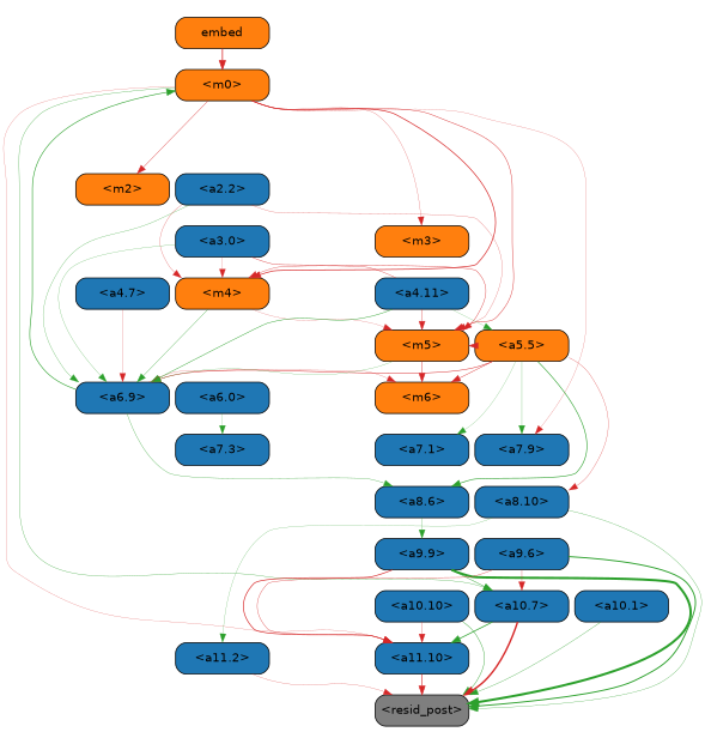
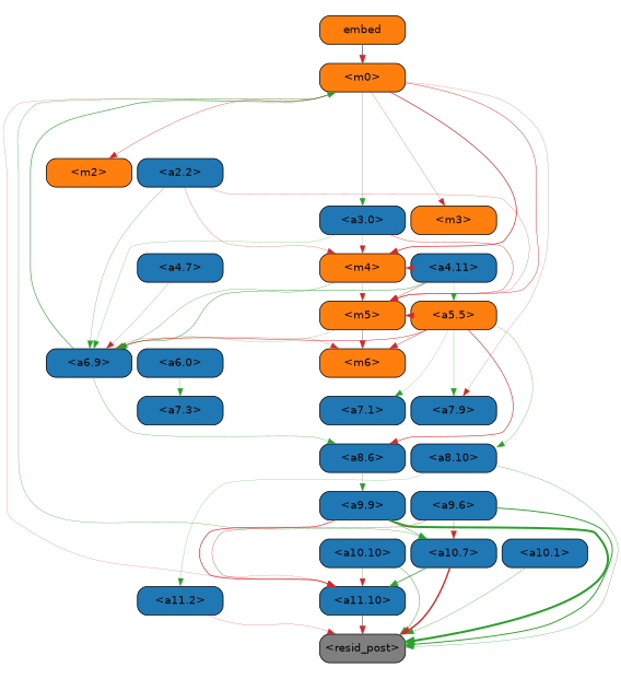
  strict digraph {
    compound=True
    nodesep=0.1
    ranksep=0.1
    node [fixedsize=true style="filled, rounded" color=black fillcolor="#1f77b4" fontname=Helvetica shape=box]
    edge [weight=10 color="#d62728" minlen=0.5]
    "6_invis" [height=.5 style=invis width=1.5 color="" fillcolor="" fontname="" shape=""]
    "<a6.9>" [height=.5 width=1.5]
    "<a6.0>" [height=.5 width=1.5]
    "<m6>" [fillcolor="#ff7f0e" height=.5 width=1.5]
    "0_invis" [height=.5 style=invis width=1.5 color="" fillcolor="" fontname="" shape=""]
    "<m0>" [fillcolor="#ff7f0e" height=.5 width=1.5]
    "-1_invis" [height=.5 style=invis width=1.5 color="" fillcolor="" fontname="" shape=""]
    embed [fillcolor="#ff7f0e" height=.5 width=1.5]
    "2_invis" [height=.5 style=invis width=1.5 color="" fillcolor="" fontname="" shape=""]
    "<a2.2>" [height=.5 width=1.5]
    "<m2>" [fillcolor="#ff7f0e" height=.5 width=1.5]
    "11_invis" [height=.5 style=invis width=1.5 color="" fillcolor="" fontname="" shape=""]
    "<a11.10>" [height=.5 width=1.5]
    "<a11.2>" [height=.5 width=1.5]
    "3_invis" [height=.5 style=invis width=1.5 color="" fillcolor="" fontname="" shape=""]
    "<a3.0>" [height=.5 width=1.5]
    "<m3>" [fillcolor="#ff7f0e" height=.5 width=1.5]
    "10_invis" [height=.5 style=invis width=1.5 color="" fillcolor="" fontname="" shape=""]
    "<a10.10>" [height=.5 width=1.5]
    "<a10.7>" [height=.5 width=1.5]
    "<a10.1>" [height=.5 width=1.5]
    "8_invis" [height=.5 style=invis width=1.5 color="" fillcolor="" fontname="" shape=""]
    "<a8.10>" [height=.5 width=1.5]
    "<a8.6>" [height=.5 width=1.5]
    "7_invis" [height=.5 style=invis width=1.5 color="" fillcolor="" fontname="" shape=""]
    "<a7.1>" [height=.5 width=1.5]
    "<a7.9>" [height=.5 width=1.5]
    "<a7.3>" [height=.5 width=1.5]
    "4_invis" [height=.5 style=invis width=1.5 color="" fillcolor="" fontname="" shape=""]
    "<m4>" [fillcolor="#ff7f0e" height=.5 width=1.5]
    "<a4.11>" [height=.5 width=1.5]
    "<a4.7>" [height=.5 width=1.5]
    "1_invis" [height=.5 style=invis width=1.5 color="" fillcolor="" fontname="" shape=""]
    "9_invis" [height=.5 style=invis width=1.5 color="" fillcolor="" fontname="" shape=""]
    "<a9.9>" [height=.5 width=1.5]
    "<a9.6>" [height=.5 width=1.5]
    "12_invis" [height=.5 style=invis width=1.5 color="" fillcolor="" fontname="" shape=""]
    "<resid_post>" [fillcolor="#7f7f7f" height=.5 width=1.5]
    "5_invis" [height=.5 style=invis width=1.5 color="" fillcolor="" fontname="" shape=""]
    "<a5.5>" [fillcolor="#ff7f0e" height=.5 width=1.5]
    "<m5>" [fillcolor="#ff7f0e" height=.5 width=1.5]
    subgraph cluster_1 {
      color=invis
      rank=same
      "6_invis"
      "<a6.9>"
      "<a6.0>"
      "<m6>"
    }
    subgraph cluster_2 {
      color=invis
      rank=same
      "0_invis"
      "<m0>"
    }
    subgraph cluster_3 {
      color=invis
      rank=same
      "-1_invis"
      embed
    }
    subgraph cluster_4 {
      color=invis
      rank=same
      "2_invis"
      "<a2.2>"
      "<m2>"
    }
    subgraph cluster_5 {
      color=invis
      rank=same
      "11_invis"
      "<a11.10>"
      "<a11.2>"
    }
    subgraph cluster_6 {
      color=invis
      rank=same
      "3_invis"
      "<a3.0>"
      "<m3>"
    }
    subgraph cluster_7 {
      color=invis
      rank=same
      "10_invis"
      "<a10.10>"
      "<a10.7>"
      "<a10.1>"
    }
    subgraph cluster_8 {
      color=invis
      rank=same
      "8_invis"
      "<a8.10>"
      "<a8.6>"
    }
    subgraph cluster_9 {
      color=invis
      rank=same
      "7_invis"
      "<a7.1>"
      "<a7.9>"
      "<a7.3>"
    }
    subgraph cluster_10 {
      color=invis
      rank=same
      "4_invis"
      "<m4>"
      "<a4.11>"
      "<a4.7>"
    }
    subgraph cluster_11 {
      color=invis
      rank=same
      "1_invis"
    }
    subgraph cluster_12 {
      color=invis
      rank=same
      "9_invis"
      "<a9.9>"
      "<a9.6>"
    }
    subgraph cluster_13 {
      color=invis
      rank=same
      "12_invis"
      "<resid_post>"
    }
    subgraph cluster_14 {
      color=invis
      rank=same
      "5_invis"
      "<a5.5>"
      "<m5>"
    }
    "6_invis" -> "7_invis" [style=invis weight=1000 color="" minlen=""]
    "<a6.9>" -> "<m6>" [penwidth=0.2841276302933693]
    "<a6.9>" -> "<m0>" [color="#2ca02c" penwidth=0.7949736714363098]
    "<a6.9>" -> "<a8.6>" [color="#2ca02c" penwidth=0.3986402750015259]
    "<a6.0>" -> "<a7.3>" [color="#2ca02c" penwidth=0.24510705471038818]
    "0_invis" -> "1_invis" [style=invis weight=1000 color="" minlen=""]
    "<m0>" -> "<m2>" [penwidth=0.4655391722917557]
    "<m0>" -> "<a11.10>" [penwidth=0.24844960123300552]
+   "<m0>" -> "<a3.0>" [color="#2ca02c" penwidth=0.3749217689037323]
    "<m0>" -> "<m3>" [penwidth=0.2953169569373131]
    "<m0>" -> "<a10.7>" [color="#2ca02c" penwidth=0.39803624153137207]
    "<m0>" -> "<a7.9>" [penwidth=0.25122588872909546]
    "<m0>" -> "<m4>" [penwidth=0.927332729101181]
    "<m0>" -> "<m5>" [penwidth=0.5722399055957794]
    "-1_invis" -> "0_invis" [style=invis weight=1000 color="" minlen=""]
    embed -> "<m0>" [penwidth=1.0304760932922363]
    "2_invis" -> "3_invis" [style=invis weight=1000 color="" minlen=""]
    "<a2.2>" -> "<a6.9>" [color="#2ca02c" penwidth=0.3462367057800293]
    "<a2.2>" -> "<m4>" [penwidth=0.31773363053798676]
    "<a2.2>" -> "<m5>" [penwidth=0.30011171847581863]
    "11_invis" -> "12_invis" [style=invis weight=1000 color="" minlen=""]
    "<a11.10>" -> "<resid_post>" [penwidth=0.8239023685455322]
    "<a11.2>" -> "<resid_post>" [penwidth=0.28778593987226486]
    "3_invis" -> "4_invis" [style=invis weight=1000 color="" minlen=""]
    "<a3.0>" -> "<a6.9>" [color="#2ca02c" penwidth=0.28770507127046585]
    "<a3.0>" -> "<m4>" [penwidth=0.2432345598936081]
    "<a3.0>" -> "<m5>" [penwidth=0.5089140236377716]
    "10_invis" -> "11_invis" [style=invis weight=1000 color="" minlen=""]
    "<a10.10>" -> "<a11.10>" [penwidth=0.36310943216085434]
    "<a10.10>" -> "<resid_post>" [color="#2ca02c" penwidth=0.5535016357898712]
    "<a10.7>" -> "<a11.10>" [color="#2ca02c" penwidth=0.9794479608535767]
    "<a10.7>" -> "<resid_post>" [penwidth=1.9192675352096558]
    "<a10.1>" -> "<resid_post>" [color="#2ca02c" penwidth=0.4161016345024109]
    "8_invis" -> "9_invis" [style=invis weight=1000 color="" minlen=""]
    "<a8.10>" -> "<a11.2>" [color="#2ca02c" penwidth=0.26736679673194885]
    "<a8.10>" -> "<resid_post>" [color="#2ca02c" penwidth=0.37979158759117126]
    "<a8.6>" -> "<a9.9>" [color="#2ca02c" penwidth=0.349992111325264]
    "7_invis" -> "8_invis" [style=invis weight=1000 color="" minlen=""]
    "4_invis" -> "5_invis" [style=invis weight=1000 color="" minlen=""]
    "<m4>" -> "<a6.9>" [color="#2ca02c" penwidth=0.39913031458854675]
    "<m4>" -> "<m5>" [penwidth=0.2491414099931717]
    "<a4.11>" -> "<a6.9>" [color="#2ca02c" penwidth=0.5952064990997314]
    "<a4.11>" -> "<m4>" [penwidth=0.43974244594573975]
    "<a4.11>" -> "<a5.5>" [color="#2ca02c" penwidth=0.24478214979171753]
    "<a4.11>" -> "<m5>" [penwidth=0.4667535871267319]
    "<a4.7>" -> "<a6.9>" [penwidth=0.2596142068505287]
    "1_invis" -> "2_invis" [style=invis weight=1000 color="" minlen=""]
    "9_invis" -> "10_invis" [style=invis weight=1000 color="" minlen=""]
    "<a9.9>" -> "<a11.10>" [penwidth=0.8935505747795105]
    "<a9.9>" -> "<a10.7>" [color="#2ca02c" penwidth=0.5866371095180511]
    "<a9.9>" -> "<resid_post>" [color="#2ca02c" penwidth=2.7265888452529907]
    "<a9.6>" -> "<a11.10>" [penwidth=0.4456235468387604]
    "<a9.6>" -> "<a10.7>" [penwidth=0.39048635959625244]
    "<a9.6>" -> "<resid_post>" [color="#2ca02c" penwidth=1.2909940481185913]
    "5_invis" -> "6_invis" [style=invis weight=1000 color="" minlen=""]
    "<a5.5>" -> "<a6.9>" [penwidth=0.6460818350315094]
    "<a5.5>" -> "<m6>" [penwidth=0.5505520105361938]
-   "<a5.5>" -> "<a8.10>" [penwidth=0.3499206304550171]
-   "<a5.5>" -> "<a8.6>" [color="#2ca02c" penwidth=0.7976143956184387]
+   "<a5.5>" -> "<a8.10>" [color="#2ca02c" penwidth=0.3499206304550171]
+   "<a5.5>" -> "<a8.6>" [penwidth=0.7976143956184387]
    "<a5.5>" -> "<a7.1>" [color="#2ca02c" penwidth=0.24882616102695465]
    "<a5.5>" -> "<a7.9>" [color="#2ca02c" penwidth=0.32604416459798813]
    "<a5.5>" -> "<m5>" [penwidth=0.7407875955104828]
    "<m5>" -> "<a6.9>" [color="#2ca02c" penwidth=0.2715473771095276]
    "<m5>" -> "<m6>" [penwidth=0.5787927210330963]
  }
